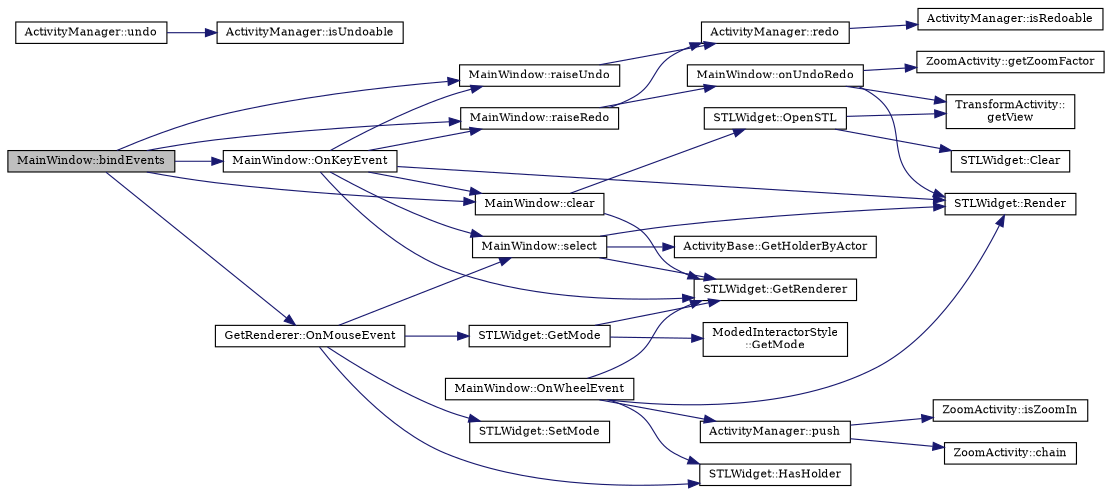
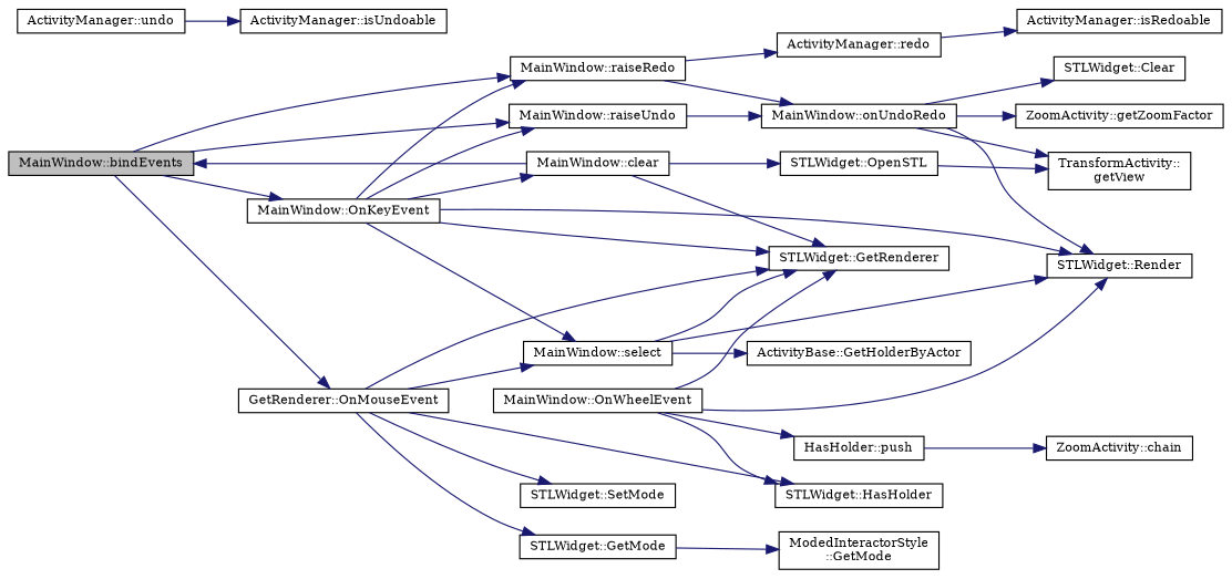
  digraph {
    fontname="DejaVu Serif"
    rankdir=LR
    node [color=black fillcolor=white fontname="DejaVu Serif" fontsize=10 shape=record style=filled]
    edge [color=midnightblue fontname="DejaVu Serif" fontsize=10 labelfontname=Helvetica labelfontsize=10 style=solid]
    n1 [fillcolor=grey75 fontcolor=black height=0.2 label="MainWindow::bindEvents" width=0.4]
    n2 [height=0.2 label="MainWindow::OnKeyEvent" width=0.4]
    n3 [height=0.2 label="MainWindow::clear" width=0.4]
    n4 [height=0.2 label="MainWindow::raiseRedo" width=0.4]
    n5 [height=0.2 label="MainWindow::raiseUndo" width=0.4]
    n6 [height=0.2 label="GetRenderer::OnMouseEvent" width=0.4]
    n7 [height=0.2 label="STLWidget::GetRenderer" width=0.4]
    n8 [height=0.2 label="STLWidget::Render" width=0.4]
    n9 [height=0.2 label="MainWindow::select" width=0.4]
    n10 [height=0.2 label="STLWidget::OpenSTL" width=0.4]
    n11 [height=0.2 label="MainWindow::onUndoRedo" width=0.4]
    n12 [height=0.2 label="ActivityManager::redo" width=0.4]
    n13 [height=0.2 label="STLWidget::SetMode" width=0.4]
    n14 [height=0.2 label="STLWidget::GetMode" width=0.4]
    n15 [height=0.2 label="STLWidget::HasHolder" width=0.4]
    n16 [height=0.2 label="MainWindow::OnWheelEvent" width=0.4]
-   n17 [height=0.2 label="ActivityManager::push" width=0.4]
+   n17 [height=0.2 label="HasHolder::push" width=0.4]
    n18 [height=0.2 label="STLWidget::Clear" width=0.4]
    n19 [height=0.2 label="TransformActivity::\lgetView" width=0.4]
    n20 [height=0.2 label="ZoomActivity::getZoomFactor" width=0.4]
    n21 [height=0.2 label="ActivityManager::isRedoable" width=0.4]
    n22 [height=0.2 label="ActivityManager::undo" width=0.4]
    n23 [height=0.2 label="ActivityManager::isUndoable" width=0.4]
    n24 [height=0.2 label="ModedInteractorStyle\l::GetMode" width=0.4]
    n25 [height=0.2 label="ActivityBase::GetHolderByActor" width=0.4]
    n26 [height=0.2 label="ZoomActivity::chain" width=0.4]
-   n27 [height=0.2 label="ZoomActivity::isZoomIn" width=0.4]
    n1 -> n2
-   n1 -> n3
+   n3 -> n1
    n1 -> n4
    n1 -> n5
    n1 -> n6
    n2 -> n3
    n2 -> n4
    n2 -> n5
    n2 -> n7
    n2 -> n8
    n2 -> n9
    n3 -> n7
    n3 -> n10
    n4 -> n11
    n4 -> n12
-   n5 -> n12
-   n14 -> n7
+   n5 -> n11
+   n6 -> n7
    n6 -> n9
    n6 -> n13
    n6 -> n14
    n6 -> n15
    n9 -> n7
    n9 -> n8
    n9 -> n25
-   n10 -> n18
+   n11 -> n18
    n10 -> n19
    n11 -> n8
    n11 -> n19
    n11 -> n20
    n12 -> n21
    n14 -> n24
    n16 -> n7
    n16 -> n8
    n16 -> n15
    n16 -> n17
    n17 -> n26
-   n17 -> n27
    n22 -> n23
  }
